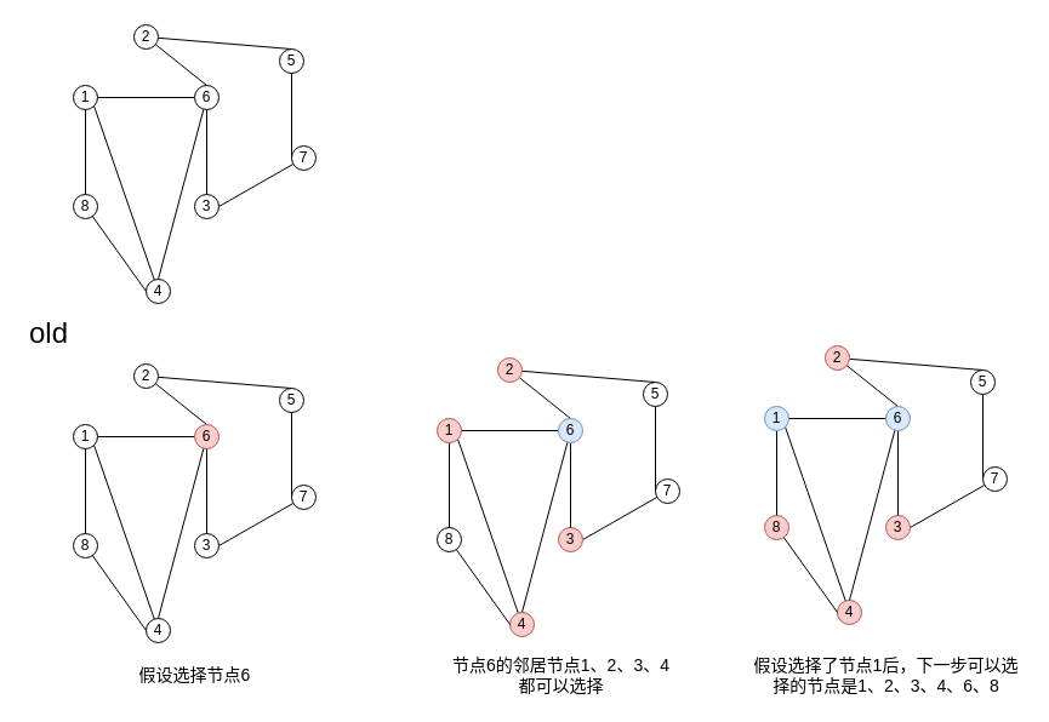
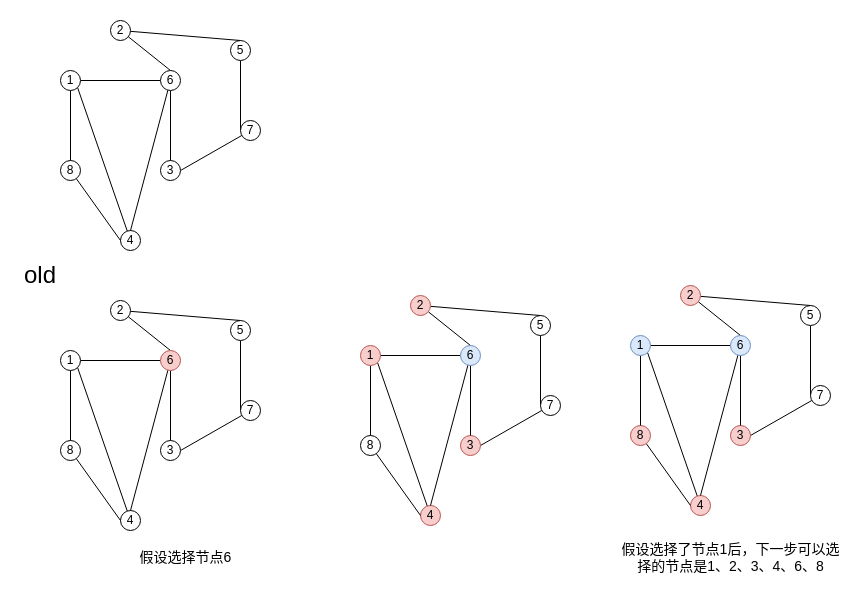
  <mxCell id="0" />
  <mxCell id="1" parent="0" />
  <mxCell id="2" style="edgeStyle=none;rounded=0;orthogonalLoop=1;jettySize=auto;html=1;entryX=1;entryY=1;entryDx=0;entryDy=0;endArrow=none;endFill=0;" parent="1" source="3" target="16" edge="1"><mxGeometry relative="1" as="geometry" /></mxCell>
  <mxCell id="3" value="4" style="ellipse;whiteSpace=wrap;html=1;" parent="1" vertex="1"><mxGeometry x="120" y="230" width="20" height="20" as="geometry" /></mxCell>
  <mxCell id="4" style="edgeStyle=none;rounded=0;orthogonalLoop=1;jettySize=auto;html=1;entryX=0;entryY=0.5;entryDx=0;entryDy=0;endArrow=none;endFill=0;" parent="1" source="5" target="10" edge="1"><mxGeometry relative="1" as="geometry" /></mxCell>
  <mxCell id="5" value="5" style="ellipse;whiteSpace=wrap;html=1;" parent="1" vertex="1"><mxGeometry x="230" y="40" width="20" height="20" as="geometry" /></mxCell>
  <mxCell id="6" style="edgeStyle=none;rounded=0;orthogonalLoop=1;jettySize=auto;html=1;entryX=0.5;entryY=0;entryDx=0;entryDy=0;endArrow=none;endFill=0;" parent="1" source="8" target="5" edge="1"><mxGeometry relative="1" as="geometry" /></mxCell>
  <mxCell id="7" style="edgeStyle=none;rounded=0;orthogonalLoop=1;jettySize=auto;html=1;entryX=0.5;entryY=0;entryDx=0;entryDy=0;endArrow=none;endFill=0;" parent="1" source="8" target="19" edge="1"><mxGeometry relative="1" as="geometry" /></mxCell>
  <mxCell id="8" value="2" style="ellipse;whiteSpace=wrap;html=1;" parent="1" vertex="1"><mxGeometry x="110" y="20" width="20" height="20" as="geometry" /></mxCell>
  <mxCell id="9" style="edgeStyle=none;rounded=0;orthogonalLoop=1;jettySize=auto;html=1;entryX=1;entryY=0.5;entryDx=0;entryDy=0;endArrow=none;endFill=0;" parent="1" source="10" target="13" edge="1"><mxGeometry relative="1" as="geometry" /></mxCell>
  <mxCell id="10" value="7" style="ellipse;whiteSpace=wrap;html=1;" parent="1" vertex="1"><mxGeometry x="240" y="120" width="20" height="20" as="geometry" /></mxCell>
  <mxCell id="11" style="edgeStyle=none;rounded=0;orthogonalLoop=1;jettySize=auto;html=1;entryX=0;entryY=0.5;entryDx=0;entryDy=0;endArrow=none;endFill=0;" parent="1" source="12" target="3" edge="1"><mxGeometry relative="1" as="geometry" /></mxCell>
  <mxCell id="12" value="8" style="ellipse;whiteSpace=wrap;html=1;" parent="1" vertex="1"><mxGeometry x="60" y="160" width="20" height="20" as="geometry" /></mxCell>
  <mxCell id="13" value="3" style="ellipse;whiteSpace=wrap;html=1;" parent="1" vertex="1"><mxGeometry x="160" y="160" width="20" height="20" as="geometry" /></mxCell>
  <mxCell id="14" style="edgeStyle=orthogonalEdgeStyle;rounded=0;orthogonalLoop=1;jettySize=auto;html=1;entryX=0.5;entryY=0;entryDx=0;entryDy=0;endArrow=none;endFill=0;" parent="1" source="16" target="12" edge="1"><mxGeometry relative="1" as="geometry" /></mxCell>
  <mxCell id="15" style="edgeStyle=none;rounded=0;orthogonalLoop=1;jettySize=auto;html=1;entryX=0;entryY=0.5;entryDx=0;entryDy=0;endArrow=none;endFill=0;" parent="1" source="16" target="19" edge="1"><mxGeometry relative="1" as="geometry" /></mxCell>
  <mxCell id="16" value="1" style="ellipse;whiteSpace=wrap;html=1;" parent="1" vertex="1"><mxGeometry x="60" y="70" width="20" height="20" as="geometry" /></mxCell>
  <mxCell id="17" style="edgeStyle=none;rounded=0;orthogonalLoop=1;jettySize=auto;html=1;entryX=0.5;entryY=0;entryDx=0;entryDy=0;endArrow=none;endFill=0;" parent="1" source="19" target="13" edge="1"><mxGeometry relative="1" as="geometry" /></mxCell>
  <mxCell id="18" style="edgeStyle=none;rounded=0;orthogonalLoop=1;jettySize=auto;html=1;entryX=0.5;entryY=0;entryDx=0;entryDy=0;endArrow=none;endFill=0;" parent="1" source="19" target="3" edge="1"><mxGeometry relative="1" as="geometry" /></mxCell>
  <mxCell id="19" value="6" style="ellipse;whiteSpace=wrap;html=1;" parent="1" vertex="1"><mxGeometry x="160" y="70" width="20" height="20" as="geometry" /></mxCell>
  <mxCell id="20" style="edgeStyle=none;rounded=0;orthogonalLoop=1;jettySize=auto;html=1;entryX=1;entryY=1;entryDx=0;entryDy=0;endArrow=none;endFill=0;" edge="1" parent="1" source="21" target="34"><mxGeometry relative="1" as="geometry" /></mxCell>
  <mxCell id="21" value="4" style="ellipse;whiteSpace=wrap;html=1;" vertex="1" parent="1"><mxGeometry x="120" y="510" width="20" height="20" as="geometry" /></mxCell>
  <mxCell id="22" style="edgeStyle=none;rounded=0;orthogonalLoop=1;jettySize=auto;html=1;entryX=0;entryY=0.5;entryDx=0;entryDy=0;endArrow=none;endFill=0;" edge="1" parent="1" source="23" target="28"><mxGeometry relative="1" as="geometry" /></mxCell>
  <mxCell id="23" value="5" style="ellipse;whiteSpace=wrap;html=1;" vertex="1" parent="1"><mxGeometry x="230" y="320" width="20" height="20" as="geometry" /></mxCell>
  <mxCell id="24" style="edgeStyle=none;rounded=0;orthogonalLoop=1;jettySize=auto;html=1;entryX=0.5;entryY=0;entryDx=0;entryDy=0;endArrow=none;endFill=0;" edge="1" parent="1" source="26" target="23"><mxGeometry relative="1" as="geometry" /></mxCell>
  <mxCell id="25" style="edgeStyle=none;rounded=0;orthogonalLoop=1;jettySize=auto;html=1;entryX=0.5;entryY=0;entryDx=0;entryDy=0;endArrow=none;endFill=0;" edge="1" parent="1" source="26" target="37"><mxGeometry relative="1" as="geometry" /></mxCell>
  <mxCell id="26" value="2" style="ellipse;whiteSpace=wrap;html=1;" vertex="1" parent="1"><mxGeometry x="110" y="300" width="20" height="20" as="geometry" /></mxCell>
  <mxCell id="27" style="edgeStyle=none;rounded=0;orthogonalLoop=1;jettySize=auto;html=1;entryX=1;entryY=0.5;entryDx=0;entryDy=0;endArrow=none;endFill=0;" edge="1" parent="1" source="28" target="31"><mxGeometry relative="1" as="geometry" /></mxCell>
  <mxCell id="28" value="7" style="ellipse;whiteSpace=wrap;html=1;" vertex="1" parent="1"><mxGeometry x="240" y="400" width="20" height="20" as="geometry" /></mxCell>
  <mxCell id="29" style="edgeStyle=none;rounded=0;orthogonalLoop=1;jettySize=auto;html=1;entryX=0;entryY=0.5;entryDx=0;entryDy=0;endArrow=none;endFill=0;" edge="1" parent="1" source="30" target="21"><mxGeometry relative="1" as="geometry" /></mxCell>
  <mxCell id="30" value="8" style="ellipse;whiteSpace=wrap;html=1;" vertex="1" parent="1"><mxGeometry x="60" y="440" width="20" height="20" as="geometry" /></mxCell>
  <mxCell id="31" value="3" style="ellipse;whiteSpace=wrap;html=1;" vertex="1" parent="1"><mxGeometry x="160" y="440" width="20" height="20" as="geometry" /></mxCell>
  <mxCell id="32" style="edgeStyle=orthogonalEdgeStyle;rounded=0;orthogonalLoop=1;jettySize=auto;html=1;entryX=0.5;entryY=0;entryDx=0;entryDy=0;endArrow=none;endFill=0;" edge="1" parent="1" source="34" target="30"><mxGeometry relative="1" as="geometry" /></mxCell>
  <mxCell id="33" style="edgeStyle=none;rounded=0;orthogonalLoop=1;jettySize=auto;html=1;entryX=0;entryY=0.5;entryDx=0;entryDy=0;endArrow=none;endFill=0;" edge="1" parent="1" source="34" target="37"><mxGeometry relative="1" as="geometry" /></mxCell>
  <mxCell id="34" value="1" style="ellipse;whiteSpace=wrap;html=1;" vertex="1" parent="1"><mxGeometry x="60" y="350" width="20" height="20" as="geometry" /></mxCell>
  <mxCell id="35" style="edgeStyle=none;rounded=0;orthogonalLoop=1;jettySize=auto;html=1;entryX=0.5;entryY=0;entryDx=0;entryDy=0;endArrow=none;endFill=0;" edge="1" parent="1" source="37" target="31"><mxGeometry relative="1" as="geometry" /></mxCell>
  <mxCell id="36" style="edgeStyle=none;rounded=0;orthogonalLoop=1;jettySize=auto;html=1;entryX=0.5;entryY=0;entryDx=0;entryDy=0;endArrow=none;endFill=0;" edge="1" parent="1" source="37" target="21"><mxGeometry relative="1" as="geometry" /></mxCell>
  <mxCell id="37" value="6" style="ellipse;whiteSpace=wrap;html=1;fillColor=#f8cecc;strokeColor=#b85450;" vertex="1" parent="1"><mxGeometry x="160" y="350" width="20" height="20" as="geometry" /></mxCell>
  <mxCell id="38" style="edgeStyle=none;rounded=0;orthogonalLoop=1;jettySize=auto;html=1;entryX=1;entryY=1;entryDx=0;entryDy=0;endArrow=none;endFill=0;" edge="1" parent="1" source="39" target="52"><mxGeometry relative="1" as="geometry" /></mxCell>
  <mxCell id="39" value="4" style="ellipse;whiteSpace=wrap;html=1;fillColor=#f8cecc;strokeColor=#b85450;" vertex="1" parent="1"><mxGeometry x="420" y="505" width="20" height="20" as="geometry" /></mxCell>
  <mxCell id="40" style="edgeStyle=none;rounded=0;orthogonalLoop=1;jettySize=auto;html=1;entryX=0;entryY=0.5;entryDx=0;entryDy=0;endArrow=none;endFill=0;" edge="1" parent="1" source="41" target="46"><mxGeometry relative="1" as="geometry" /></mxCell>
  <mxCell id="41" value="5" style="ellipse;whiteSpace=wrap;html=1;" vertex="1" parent="1"><mxGeometry x="530" y="315" width="20" height="20" as="geometry" /></mxCell>
  <mxCell id="42" style="edgeStyle=none;rounded=0;orthogonalLoop=1;jettySize=auto;html=1;entryX=0.5;entryY=0;entryDx=0;entryDy=0;endArrow=none;endFill=0;" edge="1" parent="1" source="44" target="41"><mxGeometry relative="1" as="geometry" /></mxCell>
  <mxCell id="43" style="edgeStyle=none;rounded=0;orthogonalLoop=1;jettySize=auto;html=1;entryX=0.5;entryY=0;entryDx=0;entryDy=0;endArrow=none;endFill=0;" edge="1" parent="1" source="44" target="55"><mxGeometry relative="1" as="geometry" /></mxCell>
  <mxCell id="44" value="2" style="ellipse;whiteSpace=wrap;html=1;fillColor=#f8cecc;strokeColor=#b85450;" vertex="1" parent="1"><mxGeometry x="410" y="295" width="20" height="20" as="geometry" /></mxCell>
  <mxCell id="45" style="edgeStyle=none;rounded=0;orthogonalLoop=1;jettySize=auto;html=1;entryX=1;entryY=0.5;entryDx=0;entryDy=0;endArrow=none;endFill=0;" edge="1" parent="1" source="46" target="49"><mxGeometry relative="1" as="geometry" /></mxCell>
  <mxCell id="46" value="7" style="ellipse;whiteSpace=wrap;html=1;" vertex="1" parent="1"><mxGeometry x="540" y="395" width="20" height="20" as="geometry" /></mxCell>
  <mxCell id="47" style="edgeStyle=none;rounded=0;orthogonalLoop=1;jettySize=auto;html=1;entryX=0;entryY=0.5;entryDx=0;entryDy=0;endArrow=none;endFill=0;" edge="1" parent="1" source="48" target="39"><mxGeometry relative="1" as="geometry" /></mxCell>
  <mxCell id="48" value="8" style="ellipse;whiteSpace=wrap;html=1;" vertex="1" parent="1"><mxGeometry x="360" y="435" width="20" height="20" as="geometry" /></mxCell>
  <mxCell id="49" value="3" style="ellipse;whiteSpace=wrap;html=1;fillColor=#f8cecc;strokeColor=#b85450;" vertex="1" parent="1"><mxGeometry x="460" y="435" width="20" height="20" as="geometry" /></mxCell>
  <mxCell id="50" style="edgeStyle=orthogonalEdgeStyle;rounded=0;orthogonalLoop=1;jettySize=auto;html=1;entryX=0.5;entryY=0;entryDx=0;entryDy=0;endArrow=none;endFill=0;" edge="1" parent="1" source="52" target="48"><mxGeometry relative="1" as="geometry" /></mxCell>
  <mxCell id="51" style="edgeStyle=none;rounded=0;orthogonalLoop=1;jettySize=auto;html=1;entryX=0;entryY=0.5;entryDx=0;entryDy=0;endArrow=none;endFill=0;" edge="1" parent="1" source="52" target="55"><mxGeometry relative="1" as="geometry" /></mxCell>
  <mxCell id="52" value="1" style="ellipse;whiteSpace=wrap;html=1;fillColor=#f8cecc;strokeColor=#b85450;" vertex="1" parent="1"><mxGeometry x="360" y="345" width="20" height="20" as="geometry" /></mxCell>
  <mxCell id="53" style="edgeStyle=none;rounded=0;orthogonalLoop=1;jettySize=auto;html=1;entryX=0.5;entryY=0;entryDx=0;entryDy=0;endArrow=none;endFill=0;" edge="1" parent="1" source="55" target="49"><mxGeometry relative="1" as="geometry" /></mxCell>
  <mxCell id="54" style="edgeStyle=none;rounded=0;orthogonalLoop=1;jettySize=auto;html=1;entryX=0.5;entryY=0;entryDx=0;entryDy=0;endArrow=none;endFill=0;" edge="1" parent="1" source="55" target="39"><mxGeometry relative="1" as="geometry" /></mxCell>
  <mxCell id="55" value="6" style="ellipse;whiteSpace=wrap;html=1;fillColor=#dae8fc;strokeColor=#6c8ebf;" vertex="1" parent="1"><mxGeometry x="460" y="345" width="20" height="20" as="geometry" /></mxCell>
  <mxCell id="56" style="edgeStyle=none;rounded=0;orthogonalLoop=1;jettySize=auto;html=1;entryX=1;entryY=1;entryDx=0;entryDy=0;endArrow=none;endFill=0;" edge="1" parent="1" source="57" target="70"><mxGeometry relative="1" as="geometry" /></mxCell>
  <mxCell id="57" value="4" style="ellipse;whiteSpace=wrap;html=1;fillColor=#f8cecc;strokeColor=#b85450;" vertex="1" parent="1"><mxGeometry x="690" y="495" width="20" height="20" as="geometry" /></mxCell>
  <mxCell id="58" style="edgeStyle=none;rounded=0;orthogonalLoop=1;jettySize=auto;html=1;entryX=0;entryY=0.5;entryDx=0;entryDy=0;endArrow=none;endFill=0;" edge="1" parent="1" source="59" target="64"><mxGeometry relative="1" as="geometry" /></mxCell>
  <mxCell id="59" value="5" style="ellipse;whiteSpace=wrap;html=1;" vertex="1" parent="1"><mxGeometry x="800" y="305" width="20" height="20" as="geometry" /></mxCell>
  <mxCell id="60" style="edgeStyle=none;rounded=0;orthogonalLoop=1;jettySize=auto;html=1;entryX=0.5;entryY=0;entryDx=0;entryDy=0;endArrow=none;endFill=0;" edge="1" parent="1" source="62" target="59"><mxGeometry relative="1" as="geometry" /></mxCell>
  <mxCell id="61" style="edgeStyle=none;rounded=0;orthogonalLoop=1;jettySize=auto;html=1;entryX=0.5;entryY=0;entryDx=0;entryDy=0;endArrow=none;endFill=0;" edge="1" parent="1" source="62" target="73"><mxGeometry relative="1" as="geometry" /></mxCell>
  <mxCell id="62" value="2" style="ellipse;whiteSpace=wrap;html=1;fillColor=#f8cecc;strokeColor=#b85450;" vertex="1" parent="1"><mxGeometry x="680" y="285" width="20" height="20" as="geometry" /></mxCell>
  <mxCell id="63" style="edgeStyle=none;rounded=0;orthogonalLoop=1;jettySize=auto;html=1;entryX=1;entryY=0.5;entryDx=0;entryDy=0;endArrow=none;endFill=0;" edge="1" parent="1" source="64" target="67"><mxGeometry relative="1" as="geometry" /></mxCell>
  <mxCell id="64" value="7" style="ellipse;whiteSpace=wrap;html=1;" vertex="1" parent="1"><mxGeometry x="810" y="385" width="20" height="20" as="geometry" /></mxCell>
  <mxCell id="65" style="edgeStyle=none;rounded=0;orthogonalLoop=1;jettySize=auto;html=1;entryX=0;entryY=0.5;entryDx=0;entryDy=0;endArrow=none;endFill=0;" edge="1" parent="1" source="66" target="57"><mxGeometry relative="1" as="geometry" /></mxCell>
  <mxCell id="66" value="8" style="ellipse;whiteSpace=wrap;html=1;fillColor=#f8cecc;strokeColor=#b85450;" vertex="1" parent="1"><mxGeometry x="630" y="425" width="20" height="20" as="geometry" /></mxCell>
  <mxCell id="67" value="3" style="ellipse;whiteSpace=wrap;html=1;fillColor=#f8cecc;strokeColor=#b85450;" vertex="1" parent="1"><mxGeometry x="730" y="425" width="20" height="20" as="geometry" /></mxCell>
  <mxCell id="68" style="edgeStyle=orthogonalEdgeStyle;rounded=0;orthogonalLoop=1;jettySize=auto;html=1;entryX=0.5;entryY=0;entryDx=0;entryDy=0;endArrow=none;endFill=0;" edge="1" parent="1" source="70" target="66"><mxGeometry relative="1" as="geometry" /></mxCell>
  <mxCell id="69" style="edgeStyle=none;rounded=0;orthogonalLoop=1;jettySize=auto;html=1;entryX=0;entryY=0.5;entryDx=0;entryDy=0;endArrow=none;endFill=0;" edge="1" parent="1" source="70" target="73"><mxGeometry relative="1" as="geometry" /></mxCell>
  <mxCell id="70" value="1" style="ellipse;whiteSpace=wrap;html=1;fillColor=#dae8fc;strokeColor=#6c8ebf;" vertex="1" parent="1"><mxGeometry x="630" y="335" width="20" height="20" as="geometry" /></mxCell>
  <mxCell id="71" style="edgeStyle=none;rounded=0;orthogonalLoop=1;jettySize=auto;html=1;entryX=0.5;entryY=0;entryDx=0;entryDy=0;endArrow=none;endFill=0;" edge="1" parent="1" source="73" target="67"><mxGeometry relative="1" as="geometry" /></mxCell>
  <mxCell id="72" style="edgeStyle=none;rounded=0;orthogonalLoop=1;jettySize=auto;html=1;entryX=0.5;entryY=0;entryDx=0;entryDy=0;endArrow=none;endFill=0;" edge="1" parent="1" source="73" target="57"><mxGeometry relative="1" as="geometry" /></mxCell>
  <mxCell id="73" value="6" style="ellipse;whiteSpace=wrap;html=1;fillColor=#dae8fc;strokeColor=#6c8ebf;" vertex="1" parent="1"><mxGeometry x="730" y="335" width="20" height="20" as="geometry" /></mxCell>
  <mxCell id="74" value="old" style="text;html=1;strokeColor=none;fillColor=none;align=center;verticalAlign=middle;whiteSpace=wrap;rounded=0;strokeWidth=4;fontSize=24;" vertex="1" parent="1"><mxGeometry x="20" y="265" width="40" height="20" as="geometry" /></mxCell>
- <mxCell id="75" value="假设选择节点6" style="text;html=1;strokeColor=none;fillColor=none;align=center;verticalAlign=middle;whiteSpace=wrap;rounded=0;fontSize=14;" vertex="1" parent="1"><mxGeometry x="97.5" y="540" width="125" height="34" as="geometry" /></mxCell>
- <mxCell id="76" value="节点6的邻居节点1、2、3、4都可以选择" style="text;html=1;strokeColor=none;fillColor=none;align=center;verticalAlign=middle;whiteSpace=wrap;rounded=0;fontSize=14;" vertex="1" parent="1"><mxGeometry x="370" y="540" width="185" height="34" as="geometry" /></mxCell>
+ <mxCell id="75" value="假设选择节点6" style="text;html=1;strokeColor=none;fillColor=none;align=center;verticalAlign=middle;whiteSpace=wrap;rounded=0;fontSize=14;" vertex="1" parent="1"><mxGeometry x="122.5" y="540" width="125" height="34" as="geometry" /></mxCell>
  <mxCell id="77" value="假设选择了节点1后，下一步可以选择的节点是1、2、3、4、6、8" style="text;html=1;strokeColor=none;fillColor=none;align=center;verticalAlign=middle;whiteSpace=wrap;rounded=0;fontSize=14;" vertex="1" parent="1"><mxGeometry x="617.5" y="540" width="225" height="34" as="geometry" /></mxCell>
